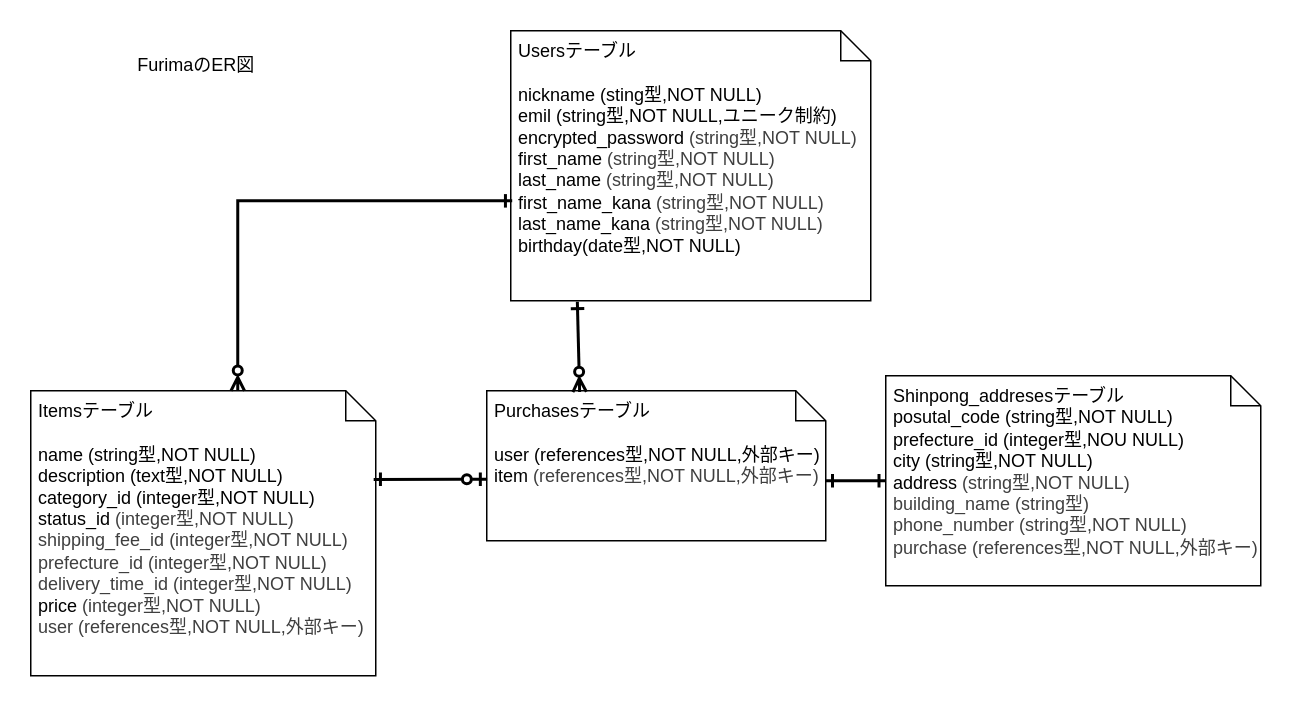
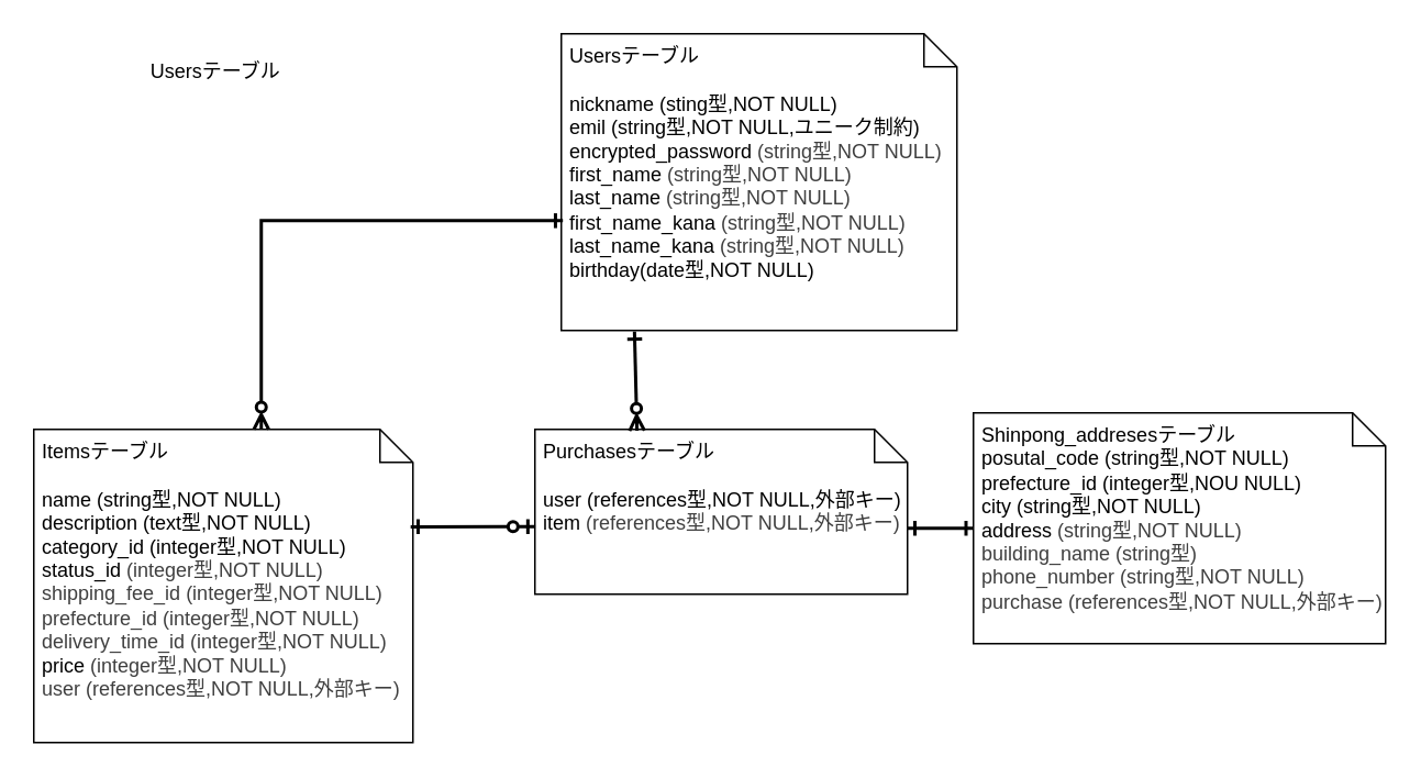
  <mxCell id="0" />
  <mxCell id="1" parent="0" />
  <mxCell id="2" value="&amp;nbsp;Usersテーブル&lt;div&gt;&lt;br&gt;&lt;/div&gt;&lt;div&gt;&amp;nbsp;nickname (sting型,NOT NULL)&lt;/div&gt;&lt;div&gt;&amp;nbsp;emil (string型,NOT NULL,ユニーク制約&lt;span style=&quot;background-color: transparent;&quot;&gt;)&lt;/span&gt;&lt;/div&gt;&lt;div&gt;&amp;nbsp;encrypted_password&amp;nbsp;&lt;span style=&quot;background-color: transparent; color: rgb(63, 63, 63);&quot;&gt;(string型,NOT NULL&lt;/span&gt;&lt;span style=&quot;background-color: transparent; color: rgb(63, 63, 63);&quot;&gt;)&lt;/span&gt;&lt;/div&gt;&lt;div&gt;&amp;nbsp;first_name&amp;nbsp;&lt;span style=&quot;background-color: transparent; color: rgb(63, 63, 63);&quot;&gt;(string型,NOT NULL&lt;/span&gt;&lt;span style=&quot;background-color: transparent; color: rgb(63, 63, 63);&quot;&gt;)&lt;/span&gt;&lt;/div&gt;&lt;div&gt;&amp;nbsp;last_name&amp;nbsp;&lt;span style=&quot;background-color: transparent; color: rgb(63, 63, 63);&quot;&gt;(string型,NOT NULL&lt;/span&gt;&lt;span style=&quot;background-color: transparent; color: rgb(63, 63, 63);&quot;&gt;)&lt;/span&gt;&lt;/div&gt;&lt;div&gt;&amp;nbsp;first_name_kana&amp;nbsp;&lt;span style=&quot;background-color: transparent; color: rgb(63, 63, 63);&quot;&gt;(string型,NOT NULL&lt;/span&gt;&lt;span style=&quot;background-color: transparent; color: rgb(63, 63, 63);&quot;&gt;)&lt;/span&gt;&lt;/div&gt;&lt;div&gt;&amp;nbsp;last_name_kana&amp;nbsp;&lt;span style=&quot;background-color: transparent; color: rgb(63, 63, 63);&quot;&gt;(string型,NOT NULL&lt;/span&gt;&lt;span style=&quot;background-color: transparent; color: rgb(63, 63, 63);&quot;&gt;)&lt;/span&gt;&lt;/div&gt;&lt;div&gt;&amp;nbsp;birthday(date型,NOT NULL)&amp;nbsp;&lt;/div&gt;" style="shape=note;size=20;whiteSpace=wrap;html=1;align=left;horizontal=1;verticalAlign=top;" parent="1" vertex="1"><mxGeometry x="340" width="240" height="180" as="geometry" y="20" /></mxCell>
  <mxCell id="3" value="&amp;nbsp;Itemsテーブル&lt;div&gt;&lt;br&gt;&lt;/div&gt;&lt;div&gt;&amp;nbsp;name (string型,NOT NULL)&lt;/div&gt;&lt;div&gt;&amp;nbsp;description (text型,NOT NULL)&lt;/div&gt;&lt;div&gt;&amp;nbsp;category_id (integer型,NOT NULL)&lt;/div&gt;&lt;div&gt;&amp;nbsp;status_id&amp;nbsp;&lt;span style=&quot;color: rgb(63, 63, 63); background-color: transparent;&quot;&gt;(integer型,NOT NULL)&lt;/span&gt;&lt;/div&gt;&lt;div&gt;&lt;span style=&quot;color: rgb(63, 63, 63); background-color: transparent;&quot;&gt;&amp;nbsp;shipping_fee_id&amp;nbsp;&lt;/span&gt;&lt;span style=&quot;color: rgb(63, 63, 63); background-color: transparent;&quot;&gt;(integer型,NOT NULL)&lt;/span&gt;&lt;/div&gt;&lt;div&gt;&lt;span style=&quot;color: rgb(63, 63, 63); background-color: transparent;&quot;&gt;&amp;nbsp;prefecture_id&amp;nbsp;&lt;/span&gt;&lt;span style=&quot;color: rgb(63, 63, 63); background-color: transparent;&quot;&gt;(integer型,NOT NULL)&lt;/span&gt;&lt;/div&gt;&lt;div&gt;&lt;span style=&quot;color: rgb(63, 63, 63); background-color: transparent;&quot;&gt;&amp;nbsp;delivery_time_id&amp;nbsp;&lt;/span&gt;&lt;span style=&quot;color: rgb(63, 63, 63); background-color: transparent;&quot;&gt;(integer型,NOT NULL)&lt;/span&gt;&lt;/div&gt;&lt;div&gt;&amp;nbsp;price&amp;nbsp;&lt;span style=&quot;color: rgb(63, 63, 63); background-color: transparent;&quot;&gt;(integer型,NOT NULL)&lt;/span&gt;&lt;/div&gt;&lt;div&gt;&lt;span style=&quot;color: rgb(63, 63, 63); background-color: transparent;&quot;&gt;&amp;nbsp;user (references型,NOT NULL,外部キー)&lt;/span&gt;&lt;/div&gt;" style="shape=note;size=20;whiteSpace=wrap;html=1;align=left;horizontal=1;verticalAlign=top;" parent="1" vertex="1"><mxGeometry y="260" width="230" height="190" as="geometry" x="20" /></mxCell>
- <mxCell id="4" value="FurimaのER図" style="text;html=1;align=center;verticalAlign=middle;resizable=0;points=[];autosize=1;strokeColor=none;fillColor=none;" parent="1" vertex="1"><mxGeometry x="80" y="28" width="100" height="30" as="geometry" /></mxCell>
+ <mxCell id="4" value="Usersテーブル" style="text;html=1;align=center;verticalAlign=middle;resizable=0;points=[];autosize=1;strokeColor=none;fillColor=none;" parent="1" vertex="1"><mxGeometry x="80" y="28" width="100" height="30" as="geometry" /></mxCell>
  <mxCell id="5" value="&amp;nbsp;Shinpong_addresesテーブル&lt;div&gt;&amp;nbsp;posutal_code (string型,NOT NULL)&lt;/div&gt;&lt;div&gt;&amp;nbsp;prefecture_id (integer型,NOU NULL)&lt;/div&gt;&lt;div&gt;&amp;nbsp;city (string型,NOT NULL)&lt;/div&gt;&lt;div&gt;&amp;nbsp;address&amp;nbsp;&lt;span style=&quot;color: rgb(63, 63, 63); background-color: transparent;&quot;&gt;(string型,NOT NULL)&lt;/span&gt;&lt;/div&gt;&lt;div&gt;&lt;span style=&quot;color: rgb(63, 63, 63); background-color: transparent;&quot;&gt;&amp;nbsp;building_name (string型)&lt;/span&gt;&lt;/div&gt;&lt;div&gt;&lt;span style=&quot;color: rgb(63, 63, 63); background-color: transparent;&quot;&gt;&amp;nbsp;phone_number (string型,NOT NULL)&lt;/span&gt;&lt;/div&gt;&lt;div&gt;&lt;span style=&quot;color: rgb(63, 63, 63); background-color: transparent;&quot;&gt;&amp;nbsp;purchase (references型,NOT NULL,外部キー)&lt;/span&gt;&lt;/div&gt;" style="shape=note;size=20;whiteSpace=wrap;html=1;align=left;verticalAlign=top;" parent="1" vertex="1"><mxGeometry x="590" y="250" width="250" height="140" as="geometry" /></mxCell>
  <mxCell id="6" value="&amp;nbsp;Purchasesテーブル&lt;div&gt;&lt;font color=&quot;#000000&quot;&gt;&lt;br&gt;&lt;/font&gt;&lt;div&gt;&amp;nbsp;user (references型,NOT NULL,外部キー)&lt;/div&gt;&lt;div&gt;&amp;nbsp;item&amp;nbsp;&lt;span style=&quot;color: rgb(63, 63, 63); background-color: transparent;&quot;&gt;(references型,NOT NULL,外部キー)&lt;/span&gt;&lt;/div&gt;&lt;/div&gt;" style="shape=note;size=20;whiteSpace=wrap;html=1;align=left;verticalAlign=top;" parent="1" vertex="1"><mxGeometry x="324" y="260" width="226" height="100" as="geometry" /></mxCell>
  <mxCell id="7" value="" style="endArrow=ERone;html=1;rounded=0;strokeWidth=2;startArrow=ERone;startFill=0;endFill=0;exitX=0;exitY=0;exitDx=226;exitDy=60;exitPerimeter=0;" edge="1" parent="1" source="6" target="5"><mxGeometry relative="1" as="geometry"><mxPoint x="560" y="320" as="sourcePoint" /><mxPoint x="650" y="320" as="targetPoint" /></mxGeometry></mxCell>
  <mxCell id="8" value="" style="endArrow=ERone;html=1;rounded=0;edgeStyle=orthogonalEdgeStyle;strokeWidth=2;startArrow=ERzeroToMany;startFill=0;endFill=0;entryX=0.004;entryY=0.63;entryDx=0;entryDy=0;entryPerimeter=0;" edge="1" parent="1" source="3" target="2"><mxGeometry relative="1" as="geometry"><mxPoint x="157.52" y="260" as="sourcePoint" /><mxPoint x="320" y="123" as="targetPoint" /><Array as="points"><mxPoint x="158" y="133" /></Array></mxGeometry></mxCell>
  <mxCell id="9" value="" style="endArrow=ERzeroToOne;html=1;rounded=0;strokeWidth=2;startArrow=ERone;startFill=0;endFill=0;entryX=0.001;entryY=0.59;entryDx=0;entryDy=0;entryPerimeter=0;exitX=0.994;exitY=0.311;exitDx=0;exitDy=0;exitPerimeter=0;" edge="1" parent="1" source="3" target="6"><mxGeometry relative="1" as="geometry"><mxPoint x="250" y="320" as="sourcePoint" /><mxPoint x="350" y="320" as="targetPoint" /></mxGeometry></mxCell>
  <mxCell id="10" value="" style="endArrow=ERone;html=1;rounded=0;entryX=0.185;entryY=1.004;entryDx=0;entryDy=0;entryPerimeter=0;exitX=0.274;exitY=0.008;exitDx=0;exitDy=0;exitPerimeter=0;startArrow=ERzeroToMany;startFill=0;endFill=0;strokeWidth=2;" edge="1" parent="1" source="6" target="2"><mxGeometry relative="1" as="geometry"><mxPoint x="380" y="258" as="sourcePoint" /><mxPoint x="540" y="240" as="targetPoint" /></mxGeometry></mxCell>
